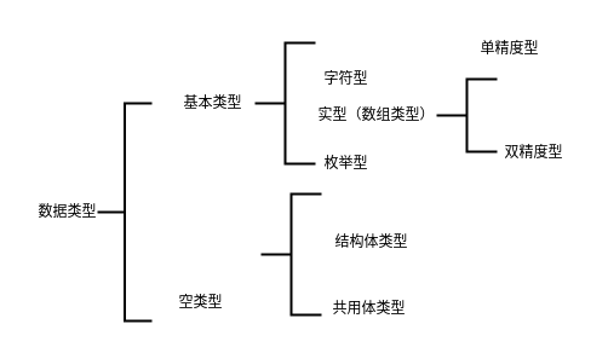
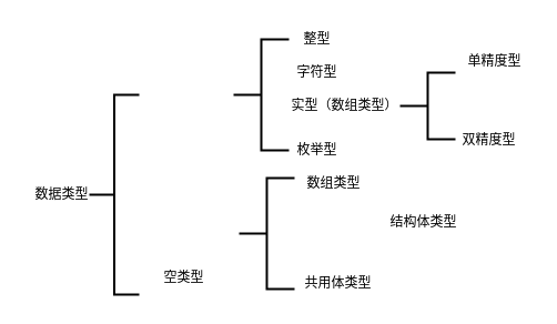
  <mxCell id="0" />
  <mxCell id="1" parent="0" />
  <mxCell id="2" value="" style="strokeWidth=2;html=1;shape=mxgraph.flowchart.annotation_2;align=left;labelPosition=right;pointerEvents=1;" vertex="1" parent="1"><mxGeometry x="80" y="85" width="45" height="180" as="geometry" /></mxCell>
  <mxCell id="3" value="数据类型" style="text;html=1;align=center;verticalAlign=middle;resizable=0;points=[];autosize=1;strokeColor=none;fillColor=none;" vertex="1" parent="1"><mxGeometry x="20" y="160" width="70" height="30" as="geometry" /></mxCell>
- <mxCell id="4" value="基本类型" style="text;html=1;align=center;verticalAlign=middle;resizable=0;points=[];autosize=1;strokeColor=none;fillColor=none;" vertex="1" parent="1"><mxGeometry x="140" y="70" width="70" height="30" as="geometry" /></mxCell>
  <mxCell id="5" value="空类型" style="text;html=1;align=center;verticalAlign=middle;resizable=0;points=[];autosize=1;strokeColor=none;fillColor=none;" vertex="1" parent="1"><mxGeometry x="135" y="235" width="60" height="30" as="geometry" /></mxCell>
  <mxCell id="6" value="" style="strokeWidth=2;html=1;shape=mxgraph.flowchart.annotation_2;align=left;labelPosition=right;pointerEvents=1;" vertex="1" parent="1"><mxGeometry x="210" y="35" width="50" height="100" as="geometry" /></mxCell>
+ <mxCell id="7" value="整型" style="text;html=1;align=center;verticalAlign=middle;resizable=0;points=[];autosize=1;strokeColor=none;fillColor=none;" vertex="1" parent="1"><mxGeometry x="260" y="20" width="50" height="30" as="geometry" /></mxCell>
  <mxCell id="8" value="字符型" style="text;html=1;align=center;verticalAlign=middle;resizable=0;points=[];autosize=1;strokeColor=none;fillColor=none;" vertex="1" parent="1"><mxGeometry x="255" y="50" width="60" height="30" as="geometry" /></mxCell>
  <mxCell id="9" value="实型（数组类型）" style="text;html=1;align=center;verticalAlign=middle;resizable=0;points=[];autosize=1;strokeColor=none;fillColor=none;" vertex="1" parent="1"><mxGeometry x="255" y="80" width="110" height="30" as="geometry" /></mxCell>
  <mxCell id="10" value="枚举型" style="text;html=1;align=center;verticalAlign=middle;resizable=0;points=[];autosize=1;strokeColor=none;fillColor=none;" vertex="1" parent="1"><mxGeometry x="255" y="120" width="60" height="30" as="geometry" /></mxCell>
  <mxCell id="11" value="" style="strokeWidth=2;html=1;shape=mxgraph.flowchart.annotation_2;align=left;labelPosition=right;pointerEvents=1;" vertex="1" parent="1"><mxGeometry x="360" y="65" width="50" height="60" as="geometry" /></mxCell>
- <mxCell id="12" value="单精度型" style="text;html=1;align=center;verticalAlign=middle;resizable=0;points=[];autosize=1;strokeColor=none;fillColor=none;" vertex="1" parent="1"><mxGeometry x="385" y="25" width="70" height="30" as="geometry" /></mxCell>
+ <mxCell id="12" value="单精度型" style="text;html=1;align=center;verticalAlign=middle;resizable=0;points=[];autosize=1;strokeColor=none;fillColor=none;" vertex="1" parent="1"><mxGeometry x="410" y="40" width="70" height="30" as="geometry" /></mxCell>
  <mxCell id="13" value="双精度型" style="text;html=1;align=center;verticalAlign=middle;resizable=0;points=[];autosize=1;strokeColor=none;fillColor=none;" vertex="1" parent="1"><mxGeometry x="405" y="111" width="70" height="30" as="geometry" /></mxCell>
  <mxCell id="14" value="" style="strokeWidth=2;html=1;shape=mxgraph.flowchart.annotation_2;align=left;labelPosition=right;pointerEvents=1;" vertex="1" parent="1"><mxGeometry x="215" y="160" width="50" height="100" as="geometry" /></mxCell>
- <mxCell id="16" value="结构体类型" style="text;html=1;align=center;verticalAlign=middle;resizable=0;points=[];autosize=1;strokeColor=none;fillColor=none;" vertex="1" parent="1"><mxGeometry x="266" y="185" width="80" height="30" as="geometry" /></mxCell>
+ <mxCell id="15" value="数组类型" style="text;html=1;align=center;verticalAlign=middle;resizable=0;points=[];autosize=1;strokeColor=none;fillColor=none;" vertex="1" parent="1"><mxGeometry x="265" y="150" width="70" height="30" as="geometry" /></mxCell>
+ <mxCell id="16" value="结构体类型" style="text;html=1;align=center;verticalAlign=middle;resizable=0;points=[];autosize=1;strokeColor=none;fillColor=none;" vertex="1" parent="1"><mxGeometry x="341" y="185" width="80" height="30" as="geometry" /></mxCell>
  <mxCell id="17" value="共用体类型" style="text;html=1;align=center;verticalAlign=middle;resizable=0;points=[];autosize=1;strokeColor=none;fillColor=none;" vertex="1" parent="1"><mxGeometry x="264" y="240" width="80" height="30" as="geometry" /></mxCell>
